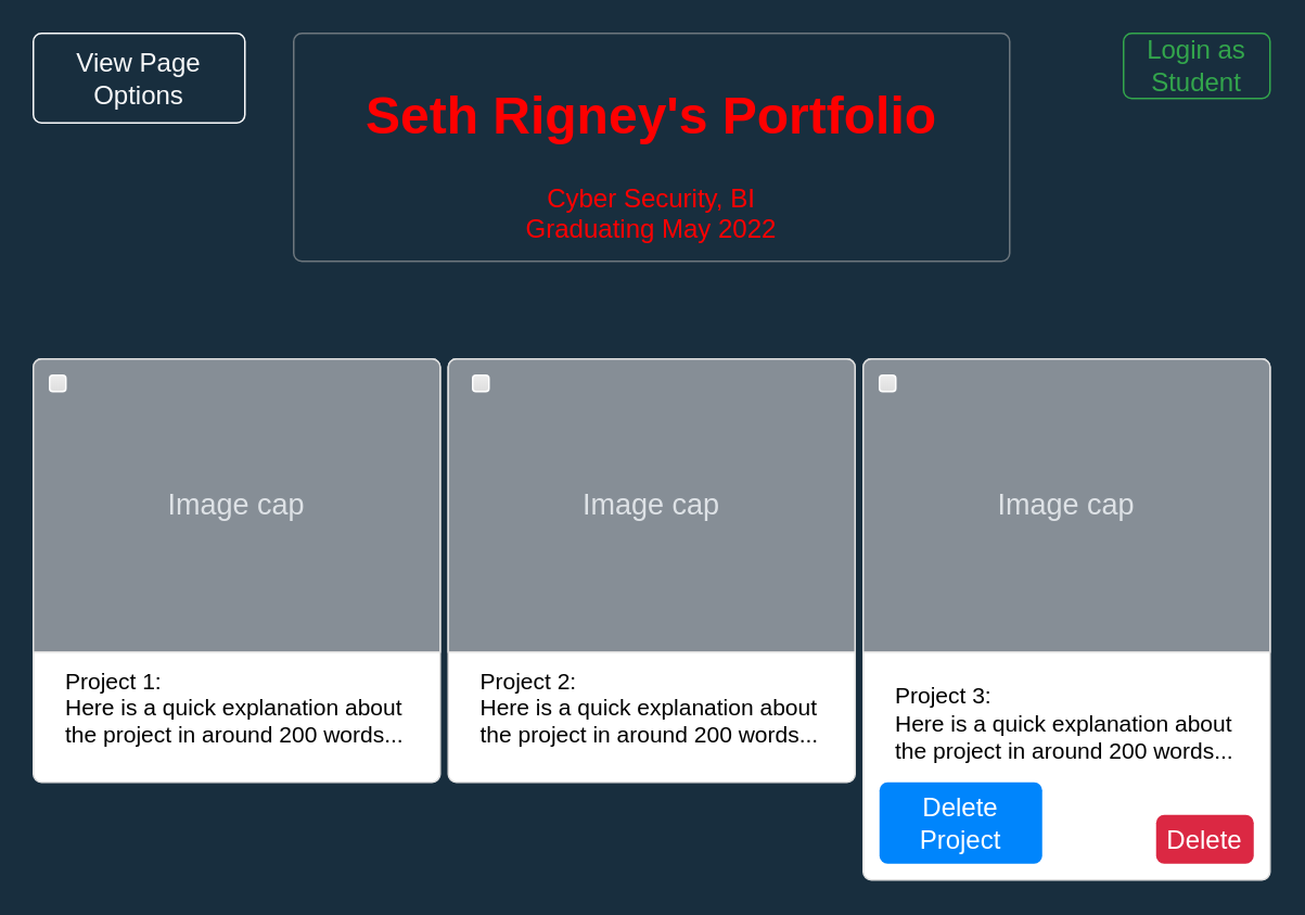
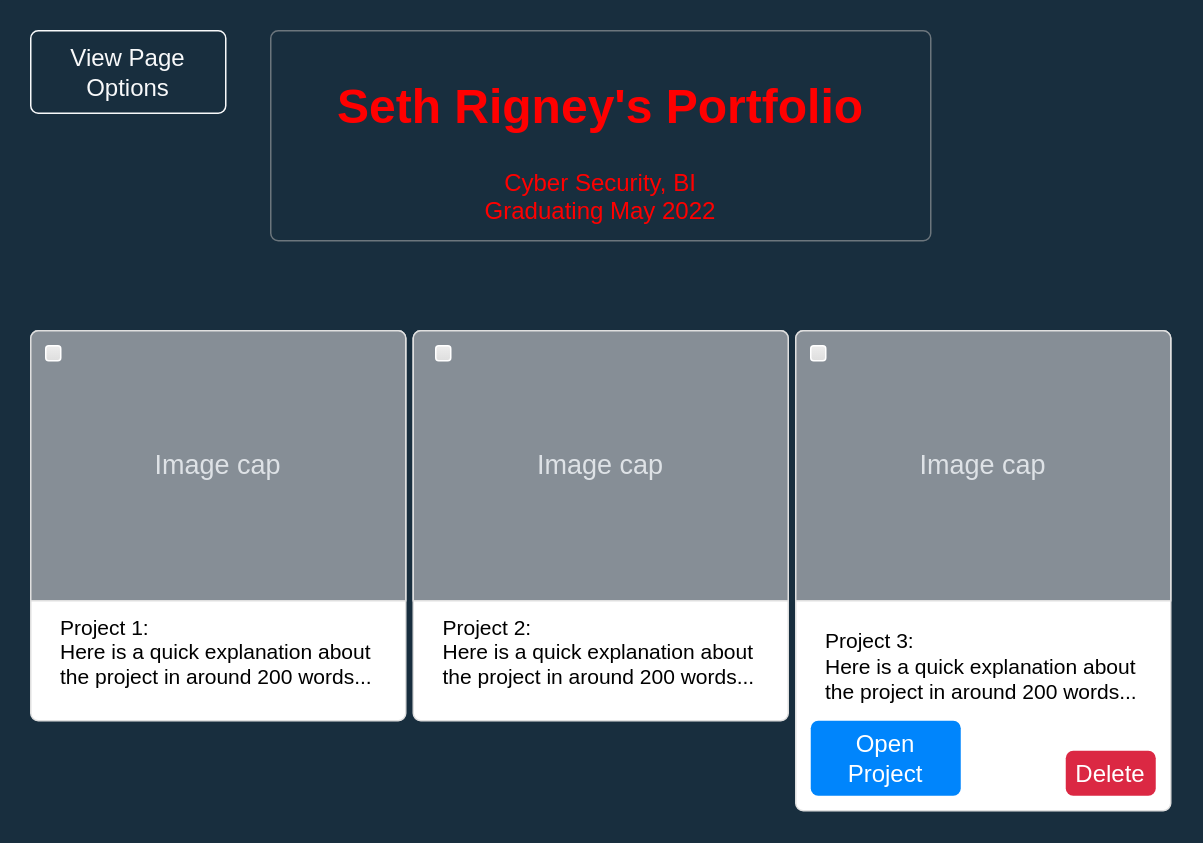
  <mxCell id="0" />
  <mxCell id="1" parent="0" />
  <mxCell id="2" value="&lt;h1&gt;&lt;font color=&quot;#ff0000&quot;&gt;Seth Rigney's Portfolio&lt;/font&gt;&lt;/h1&gt;&lt;div&gt;&lt;font color=&quot;#ff0000&quot;&gt;Cyber Security, BI&lt;/font&gt;&lt;/div&gt;&lt;div&gt;&lt;font color=&quot;#ff0000&quot;&gt;Graduating May 2022&lt;/font&gt;&lt;/div&gt;" style="html=1;shadow=0;dashed=0;shape=mxgraph.bootstrap.rrect;rSize=5;strokeColor=#6C767D;strokeWidth=1;fillColor=none;fontColor=#6C767D;whiteSpace=wrap;align=center;verticalAlign=middle;spacingLeft=0;fontStyle=0;fontSize=16;spacing=5;rounded=0;sketch=0;" vertex="1" parent="1"><mxGeometry x="180" y="20" width="440" height="140" as="geometry" /></mxCell>
- <mxCell id="3" value="Login as Student" style="html=1;shadow=0;dashed=0;shape=mxgraph.bootstrap.rrect;rSize=5;strokeColor=#33A64C;strokeWidth=1;fillColor=none;fontColor=#33A64C;whiteSpace=wrap;align=center;verticalAlign=middle;spacingLeft=0;fontStyle=0;fontSize=16;spacing=5;rounded=0;sketch=0;" vertex="1" parent="1"><mxGeometry x="690" y="20" width="90" height="40" as="geometry" /></mxCell>
  <mxCell id="4" value="Project 1:&lt;br&gt;Here is a quick explanation about the project in around 200 words...&lt;br&gt;" style="html=1;shadow=0;dashed=0;shape=mxgraph.bootstrap.rrect;rSize=5;strokeColor=#DFDFDF;html=1;whiteSpace=wrap;fillColor=#ffffff;fontColor=#000000;verticalAlign=bottom;align=left;spacing=20;fontSize=14;rounded=0;sketch=0;" vertex="1" parent="1"><mxGeometry x="20" y="220" width="250" height="260" as="geometry" /></mxCell>
  <mxCell id="5" value="Image cap" style="html=1;shadow=0;dashed=0;shape=mxgraph.bootstrap.topButton;rSize=5;perimeter=none;whiteSpace=wrap;fillColor=#868E96;strokeColor=#DFDFDF;fontColor=#DEE2E6;resizeWidth=1;fontSize=18;" vertex="1" parent="4"><mxGeometry width="250" height="180" relative="1" as="geometry" /></mxCell>
  <mxCell id="6" value="" style="html=1;shadow=0;dashed=0;shape=mxgraph.bootstrap.checkbox2;labelPosition=right;verticalLabelPosition=middle;align=left;verticalAlign=middle;gradientColor=#DEDEDE;fillColor=#EDEDED;checked=0;spacing=5;checkedFill=#0085FC;checkedStroke=#ffffff;rounded=0;sketch=0;strokeColor=#FFFFFF;fontColor=#1A1A1A;" vertex="1" parent="4"><mxGeometry x="10" y="10" width="10" height="10" as="geometry" /></mxCell>
  <mxCell id="7" value="Project 2:&lt;br&gt;Here is a quick explanation about the project in around 200 words..." style="html=1;shadow=0;dashed=0;shape=mxgraph.bootstrap.rrect;rSize=5;strokeColor=#DFDFDF;html=1;whiteSpace=wrap;fillColor=#ffffff;fontColor=#000000;verticalAlign=bottom;align=left;spacing=20;fontSize=14;rounded=0;sketch=0;" vertex="1" parent="1"><mxGeometry x="275" y="220" width="250" height="260" as="geometry" /></mxCell>
  <mxCell id="8" value="Image cap" style="html=1;shadow=0;dashed=0;shape=mxgraph.bootstrap.topButton;rSize=5;perimeter=none;whiteSpace=wrap;fillColor=#868E96;strokeColor=#DFDFDF;fontColor=#DEE2E6;resizeWidth=1;fontSize=18;" vertex="1" parent="7"><mxGeometry width="250" height="180" relative="1" as="geometry" /></mxCell>
  <mxCell id="9" value="" style="html=1;shadow=0;dashed=0;shape=mxgraph.bootstrap.checkbox2;labelPosition=right;verticalLabelPosition=middle;align=left;verticalAlign=middle;gradientColor=#DEDEDE;fillColor=#EDEDED;checked=0;spacing=5;checkedFill=#0085FC;checkedStroke=#ffffff;rounded=0;sketch=0;strokeColor=#FFFFFF;fontColor=#1A1A1A;" vertex="1" parent="7"><mxGeometry x="15" y="10" width="10" height="10" as="geometry" /></mxCell>
  <mxCell id="10" value="Project 3:&lt;br&gt;Here is a quick explanation about the project in around 200 words...&lt;br&gt;&lt;br&gt;&lt;br&gt;&lt;br&gt;" style="html=1;shadow=0;dashed=0;shape=mxgraph.bootstrap.rrect;rSize=5;strokeColor=#DFDFDF;html=1;whiteSpace=wrap;fillColor=#ffffff;fontColor=#000000;verticalAlign=bottom;align=left;spacing=20;fontSize=14;rounded=0;sketch=0;" vertex="1" parent="1"><mxGeometry x="530" y="220" width="250" height="320" as="geometry" /></mxCell>
  <mxCell id="11" value="Image cap" style="html=1;shadow=0;dashed=0;shape=mxgraph.bootstrap.topButton;rSize=5;perimeter=none;whiteSpace=wrap;fillColor=#868E96;strokeColor=#DFDFDF;fontColor=#DEE2E6;resizeWidth=1;fontSize=18;" vertex="1" parent="10"><mxGeometry width="250" height="180" relative="1" as="geometry" /></mxCell>
  <mxCell id="12" value="Delete" style="html=1;shadow=0;dashed=0;shape=mxgraph.bootstrap.rrect;rSize=5;strokeColor=none;strokeWidth=1;fillColor=#DB2843;fontColor=#FFFFFF;whiteSpace=wrap;align=center;verticalAlign=middle;spacingLeft=0;fontStyle=0;fontSize=16;spacing=5;rounded=0;sketch=0;" vertex="1" parent="10"><mxGeometry x="180" y="280" width="60" height="30" as="geometry" /></mxCell>
- <mxCell id="13" value="Delete Project" style="html=1;shadow=0;dashed=0;shape=mxgraph.bootstrap.rrect;rSize=5;strokeColor=none;strokeWidth=1;fillColor=#0085FC;fontColor=#FFFFFF;whiteSpace=wrap;align=center;verticalAlign=middle;spacingLeft=0;fontStyle=0;fontSize=16;spacing=5;rounded=0;sketch=0;" vertex="1" parent="10"><mxGeometry x="10" y="260" width="100" height="50" as="geometry" /></mxCell>
+ <mxCell id="13" value="Open Project" style="html=1;shadow=0;dashed=0;shape=mxgraph.bootstrap.rrect;rSize=5;strokeColor=none;strokeWidth=1;fillColor=#0085FC;fontColor=#FFFFFF;whiteSpace=wrap;align=center;verticalAlign=middle;spacingLeft=0;fontStyle=0;fontSize=16;spacing=5;rounded=0;sketch=0;" vertex="1" parent="10"><mxGeometry x="10" y="260" width="100" height="50" as="geometry" /></mxCell>
  <mxCell id="14" value="" style="html=1;shadow=0;dashed=0;shape=mxgraph.bootstrap.checkbox2;labelPosition=right;verticalLabelPosition=middle;align=left;verticalAlign=middle;gradientColor=#DEDEDE;fillColor=#EDEDED;checked=0;spacing=5;checkedFill=#0085FC;checkedStroke=#ffffff;rounded=0;sketch=0;strokeColor=#FFFFFF;fontColor=#1A1A1A;" vertex="1" parent="10"><mxGeometry x="10" y="10" width="10" height="10" as="geometry" /></mxCell>
  <mxCell id="15" value="View Page Options" style="html=1;shadow=0;dashed=0;shape=mxgraph.bootstrap.rrect;rSize=5;strokeColor=#F8F9FA;strokeWidth=1;fillColor=none;fontColor=#F8F9FA;whiteSpace=wrap;align=center;verticalAlign=middle;spacingLeft=0;fontStyle=0;fontSize=16;spacing=5;rounded=0;sketch=0;" vertex="1" parent="1"><mxGeometry x="20" y="20" width="130" height="55" as="geometry" /></mxCell>
